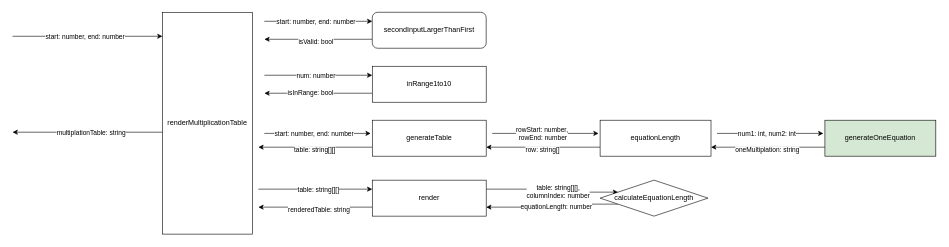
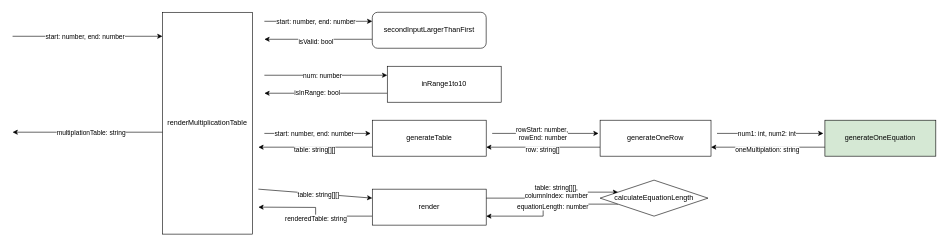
  <mxCell id="0" />
  <mxCell id="1" parent="0" />
  <mxCell id="2" style="edgeStyle=orthogonalEdgeStyle;rounded=0;orthogonalLoop=1;jettySize=auto;html=1;exitX=0;exitY=0.75;exitDx=0;exitDy=0;" edge="1" parent="1" source="4"><mxGeometry relative="1" as="geometry"><mxPoint x="440" y="65" as="targetPoint" /></mxGeometry></mxCell>
  <mxCell id="3" value="isValid: bool" style="edgeLabel;html=1;align=center;verticalAlign=middle;resizable=0;points=[];" vertex="1" connectable="0" parent="2"><mxGeometry x="0.057" y="3" relative="1" as="geometry"><mxPoint as="offset" /></mxGeometry></mxCell>
  <mxCell id="4" value="secondInputLargerThanFirst" style="whiteSpace=wrap;html=1;rounded=1;" vertex="1" parent="1"><mxGeometry x="620" y="20" width="190" height="60" as="geometry" /></mxCell>
  <mxCell id="5" style="edgeStyle=orthogonalEdgeStyle;rounded=0;orthogonalLoop=1;jettySize=auto;html=1;exitX=0;exitY=0.75;exitDx=0;exitDy=0;" edge="1" parent="1" source="7"><mxGeometry relative="1" as="geometry"><mxPoint x="440" y="155" as="targetPoint" /></mxGeometry></mxCell>
  <mxCell id="6" value="isInRange: bool" style="edgeLabel;html=1;align=center;verticalAlign=middle;resizable=0;points=[];" vertex="1" connectable="0" parent="5"><mxGeometry x="0.153" y="-1" relative="1" as="geometry"><mxPoint as="offset" /></mxGeometry></mxCell>
- <mxCell id="7" value="inRange1to10" style="rounded=0;whiteSpace=wrap;html=1;" vertex="1" parent="1"><mxGeometry x="620" y="110" width="190" height="60" as="geometry" /></mxCell>
+ <mxCell id="7" value="inRange1to10" style="rounded=0;whiteSpace=wrap;html=1;" vertex="1" parent="1"><mxGeometry x="645" y="110" width="190" height="60" as="geometry" /></mxCell>
  <mxCell id="8" style="edgeStyle=orthogonalEdgeStyle;rounded=0;orthogonalLoop=1;jettySize=auto;html=1;exitX=0;exitY=0.75;exitDx=0;exitDy=0;" edge="1" parent="1" source="10"><mxGeometry relative="1" as="geometry"><mxPoint x="810" y="245" as="targetPoint" /></mxGeometry></mxCell>
  <mxCell id="9" value="row: string[]" style="edgeLabel;html=1;align=center;verticalAlign=middle;resizable=0;points=[];" vertex="1" connectable="0" parent="8"><mxGeometry x="0.022" y="4" relative="1" as="geometry"><mxPoint as="offset" /></mxGeometry></mxCell>
- <mxCell id="10" value="equationLength" style="rounded=0;whiteSpace=wrap;html=1;" vertex="1" parent="1"><mxGeometry x="1000" y="200" width="185" height="60" as="geometry" /></mxCell>
+ <mxCell id="10" value="generateOneRow" style="rounded=0;whiteSpace=wrap;html=1;" vertex="1" parent="1"><mxGeometry x="1000" y="200" width="185" height="60" as="geometry" /></mxCell>
  <mxCell id="11" value="" style="endArrow=classic;html=1;rounded=0;entryX=0;entryY=0.25;entryDx=0;entryDy=0;" edge="1" parent="1" target="4"><mxGeometry width="50" height="50" relative="1" as="geometry"><mxPoint x="440" y="35" as="sourcePoint" /><mxPoint x="570" y="180" as="targetPoint" /></mxGeometry></mxCell>
  <mxCell id="12" value="start: number, end: number" style="edgeLabel;html=1;align=center;verticalAlign=middle;resizable=0;points=[];" vertex="1" connectable="0" parent="11"><mxGeometry x="-0.061" relative="1" as="geometry"><mxPoint as="offset" /></mxGeometry></mxCell>
  <mxCell id="13" value="renderMultiplicationTable" style="rounded=0;whiteSpace=wrap;html=1;" vertex="1" parent="1"><mxGeometry x="270" y="20" width="150" height="370" as="geometry" /></mxCell>
  <mxCell id="14" value="" style="endArrow=classic;html=1;rounded=0;entryX=0;entryY=0.25;entryDx=0;entryDy=0;" edge="1" parent="1"><mxGeometry width="50" height="50" relative="1" as="geometry"><mxPoint x="20" y="60" as="sourcePoint" /><mxPoint x="270" y="60" as="targetPoint" /></mxGeometry></mxCell>
  <mxCell id="15" value="start: number, end: number" style="edgeLabel;html=1;align=center;verticalAlign=middle;resizable=0;points=[];" vertex="1" connectable="0" parent="14"><mxGeometry x="-0.061" relative="1" as="geometry"><mxPoint x="3" as="offset" /></mxGeometry></mxCell>
  <mxCell id="16" value="" style="endArrow=classic;html=1;rounded=0;entryX=0;entryY=0.25;entryDx=0;entryDy=0;" edge="1" parent="1" target="7"><mxGeometry width="50" height="50" relative="1" as="geometry"><mxPoint x="440" y="125" as="sourcePoint" /><mxPoint x="565" y="130" as="targetPoint" /></mxGeometry></mxCell>
  <mxCell id="17" value="num: number" style="edgeLabel;html=1;align=center;verticalAlign=middle;resizable=0;points=[];" vertex="1" connectable="0" parent="16"><mxGeometry x="-0.061" relative="1" as="geometry"><mxPoint as="offset" /></mxGeometry></mxCell>
  <mxCell id="18" value="" style="endArrow=classic;html=1;rounded=0;entryX=-0.014;entryY=0.367;entryDx=0;entryDy=0;entryPerimeter=0;" edge="1" parent="1" target="10"><mxGeometry width="50" height="50" relative="1" as="geometry"><mxPoint x="820" y="222" as="sourcePoint" /><mxPoint x="945" y="220" as="targetPoint" /></mxGeometry></mxCell>
  <mxCell id="19" value="rowStart: number,&lt;div&gt;&amp;nbsp;rowEnd: number&lt;/div&gt;" style="edgeLabel;html=1;align=center;verticalAlign=middle;resizable=0;points=[];" vertex="1" connectable="0" parent="18"><mxGeometry x="-0.061" relative="1" as="geometry"><mxPoint as="offset" /></mxGeometry></mxCell>
  <mxCell id="20" style="edgeStyle=orthogonalEdgeStyle;rounded=0;orthogonalLoop=1;jettySize=auto;html=1;exitX=0;exitY=0.75;exitDx=0;exitDy=0;" edge="1" parent="1"><mxGeometry relative="1" as="geometry"><mxPoint x="20" y="220" as="targetPoint" /><mxPoint x="270" y="220" as="sourcePoint" /></mxGeometry></mxCell>
  <mxCell id="21" value="multiplationTable: string" style="edgeLabel;html=1;align=center;verticalAlign=middle;resizable=0;points=[];" vertex="1" connectable="0" parent="20"><mxGeometry x="-0.198" y="1" relative="1" as="geometry"><mxPoint x="-20" y="-1" as="offset" /></mxGeometry></mxCell>
  <mxCell id="22" style="edgeStyle=orthogonalEdgeStyle;rounded=0;orthogonalLoop=1;jettySize=auto;html=1;exitX=0;exitY=0.75;exitDx=0;exitDy=0;" edge="1" parent="1" source="24"><mxGeometry relative="1" as="geometry"><mxPoint x="1185" y="245" as="targetPoint" /></mxGeometry></mxCell>
  <mxCell id="23" value="oneMultiplation: string" style="edgeLabel;html=1;align=center;verticalAlign=middle;resizable=0;points=[];" vertex="1" connectable="0" parent="22"><mxGeometry x="0.022" y="4" relative="1" as="geometry"><mxPoint as="offset" /></mxGeometry></mxCell>
  <mxCell id="24" value="generateOneEquation" style="rounded=0;whiteSpace=wrap;html=1;fillColor=#d5e8d4;" vertex="1" parent="1"><mxGeometry x="1375" y="200" width="185" height="60" as="geometry" /></mxCell>
  <mxCell id="25" value="" style="endArrow=classic;html=1;rounded=0;entryX=-0.014;entryY=0.367;entryDx=0;entryDy=0;entryPerimeter=0;" edge="1" parent="1" target="24"><mxGeometry width="50" height="50" relative="1" as="geometry"><mxPoint x="1195" y="222" as="sourcePoint" /><mxPoint x="1320" y="220" as="targetPoint" /></mxGeometry></mxCell>
  <mxCell id="26" value="num1: int, num2: int" style="edgeLabel;html=1;align=center;verticalAlign=middle;resizable=0;points=[];" vertex="1" connectable="0" parent="25"><mxGeometry x="-0.061" relative="1" as="geometry"><mxPoint as="offset" /></mxGeometry></mxCell>
  <mxCell id="27" style="edgeStyle=orthogonalEdgeStyle;rounded=0;orthogonalLoop=1;jettySize=auto;html=1;exitX=0;exitY=0.75;exitDx=0;exitDy=0;" edge="1" parent="1" source="29"><mxGeometry relative="1" as="geometry"><mxPoint x="430" y="245" as="targetPoint" /></mxGeometry></mxCell>
  <mxCell id="28" value="table: string[][]" style="edgeLabel;html=1;align=center;verticalAlign=middle;resizable=0;points=[];" vertex="1" connectable="0" parent="27"><mxGeometry x="0.022" y="4" relative="1" as="geometry"><mxPoint as="offset" /></mxGeometry></mxCell>
  <mxCell id="29" value="generateTable" style="rounded=0;whiteSpace=wrap;html=1;" vertex="1" parent="1"><mxGeometry x="620" y="200" width="190" height="60" as="geometry" /></mxCell>
  <mxCell id="30" value="" style="endArrow=classic;html=1;rounded=0;entryX=-0.014;entryY=0.367;entryDx=0;entryDy=0;entryPerimeter=0;" edge="1" parent="1" target="29"><mxGeometry width="50" height="50" relative="1" as="geometry"><mxPoint x="440" y="222" as="sourcePoint" /><mxPoint x="565" y="220" as="targetPoint" /></mxGeometry></mxCell>
  <mxCell id="31" value="start: number, end: number" style="edgeLabel;html=1;align=center;verticalAlign=middle;resizable=0;points=[];" vertex="1" connectable="0" parent="30"><mxGeometry x="-0.061" relative="1" as="geometry"><mxPoint as="offset" /></mxGeometry></mxCell>
  <mxCell id="32" style="edgeStyle=orthogonalEdgeStyle;rounded=0;orthogonalLoop=1;jettySize=auto;html=1;exitX=0;exitY=0.75;exitDx=0;exitDy=0;" edge="1" parent="1" source="36"><mxGeometry relative="1" as="geometry"><mxPoint x="430" y="345" as="targetPoint" /></mxGeometry></mxCell>
  <mxCell id="33" value="renderedTable: string" style="edgeLabel;html=1;align=center;verticalAlign=middle;resizable=0;points=[];" vertex="1" connectable="0" parent="32"><mxGeometry x="-0.216" y="3" relative="1" as="geometry"><mxPoint x="-15" as="offset" /></mxGeometry></mxCell>
  <mxCell id="34" style="edgeStyle=orthogonalEdgeStyle;rounded=0;orthogonalLoop=1;jettySize=auto;html=1;exitX=1;exitY=0.25;exitDx=0;exitDy=0;entryX=0;entryY=0.25;entryDx=0;entryDy=0;" edge="1" parent="1" source="36" target="41"><mxGeometry relative="1" as="geometry" /></mxCell>
  <mxCell id="35" value="table: string[][],&lt;div&gt;columnIndex: number&lt;/div&gt;" style="edgeLabel;html=1;align=center;verticalAlign=middle;resizable=0;points=[];" vertex="1" connectable="0" parent="34"><mxGeometry x="0.098" y="1" relative="1" as="geometry"><mxPoint as="offset" /></mxGeometry></mxCell>
- <mxCell id="36" value="render" style="rounded=0;whiteSpace=wrap;html=1;" vertex="1" parent="1"><mxGeometry x="620" y="300" width="190" height="60" as="geometry" /></mxCell>
+ <mxCell id="36" value="render" style="rounded=0;whiteSpace=wrap;html=1;" vertex="1" parent="1"><mxGeometry x="620" y="315" width="190" height="60" as="geometry" /></mxCell>
  <mxCell id="37" value="" style="endArrow=classic;html=1;rounded=0;entryX=0;entryY=0.25;entryDx=0;entryDy=0;" edge="1" parent="1" target="36"><mxGeometry width="50" height="50" relative="1" as="geometry"><mxPoint x="430" y="315" as="sourcePoint" /><mxPoint x="660" y="180" as="targetPoint" /></mxGeometry></mxCell>
  <mxCell id="38" value="table: string[][]" style="edgeLabel;html=1;align=center;verticalAlign=middle;resizable=0;points=[];" vertex="1" connectable="0" parent="37"><mxGeometry x="0.046" y="-1" relative="1" as="geometry"><mxPoint as="offset" /></mxGeometry></mxCell>
  <mxCell id="39" style="edgeStyle=orthogonalEdgeStyle;rounded=0;orthogonalLoop=1;jettySize=auto;html=1;exitX=0;exitY=0.75;exitDx=0;exitDy=0;entryX=1;entryY=0.75;entryDx=0;entryDy=0;" edge="1" parent="1" source="41" target="36"><mxGeometry relative="1" as="geometry" /></mxCell>
  <mxCell id="40" value="equationLength: number" style="edgeLabel;html=1;align=center;verticalAlign=middle;resizable=0;points=[];" vertex="1" connectable="0" parent="39"><mxGeometry x="-0.193" y="3" relative="1" as="geometry"><mxPoint x="-13" as="offset" /></mxGeometry></mxCell>
  <mxCell id="41" value="calculateEquationLength" style="rhombus;whiteSpace=wrap;html=1;" vertex="1" parent="1"><mxGeometry x="1000" y="300" width="180" height="60" as="geometry" /></mxCell>
